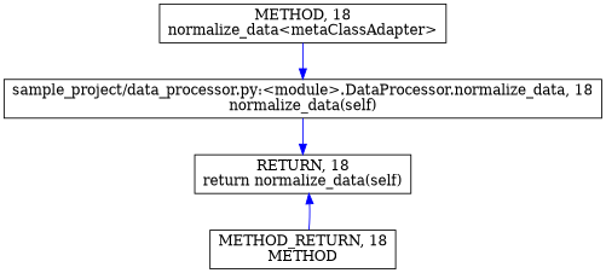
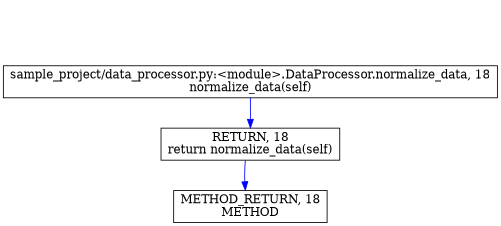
  digraph {
    node [shape=rect]
    edge [color=blue]
    n1 [label=<RETURN, 18<BR/>return normalize_data(self)>]
    n2 [label=<METHOD_RETURN, 18<BR/>METHOD>]
    n3 [label=<sample_project/data_processor.py:&lt;module&gt;.DataProcessor.normalize_data, 18<BR/>normalize_data(self)>]
-   n4 [label=<METHOD, 18<BR/>normalize_data&lt;metaClassAdapter&gt;>]
-   n2 -> n1
+   n1 -> n2
    n3 -> n1
-   n4 -> n3
  }
